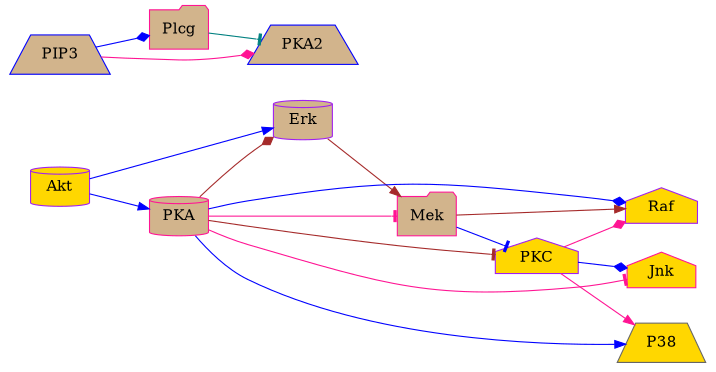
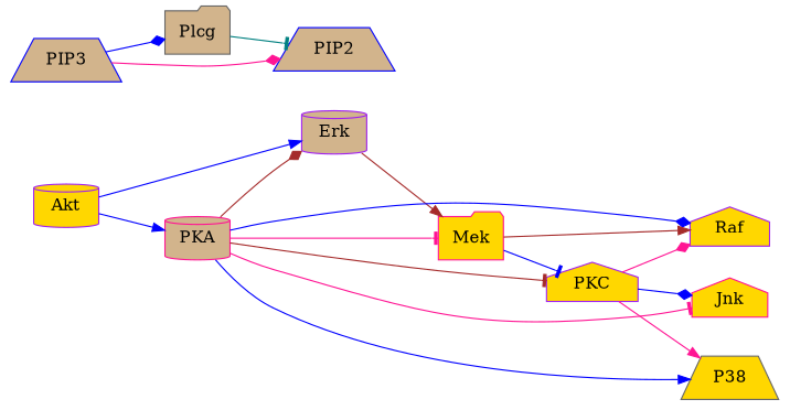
  digraph {
    rankdir=LR
    node [color=purple fillcolor=tan shape=cylinder style=filled]
    edge [arrowhead=normal color=blue]
    Akt [fillcolor=gold]
    Erk
    PKA [color=deeppink]
-   Mek [color=deeppink shape=folder]
+   Mek [color=deeppink fillcolor=gold shape=folder]
    PKC [fillcolor=gold shape=house]
    Jnk [color=deeppink fillcolor=gold shape=house]
    P38 [color=gray40 fillcolor=gold shape=trapezium]
    Raf [fillcolor=gold shape=house]
-   Plcg [color=deeppink shape=folder]
-   PIP2 [color=blue shape=trapezium label=PKA2]
+   Plcg [color=gray40 shape=folder]
+   PIP2 [color=blue shape=trapezium]
    PIP3 [color=blue shape=trapezium]
    Akt -> Erk
    Akt -> PKA
    Erk -> Mek [color=brown]
    PKA -> Erk [arrowhead=diamond color=brown]
    PKA -> Mek [arrowhead=tee color=deeppink]
    PKA -> PKC [arrowhead=tee color=brown]
    PKA -> Jnk [arrowhead=tee color=deeppink]
    PKA -> P38
    PKA -> Raf [arrowhead=diamond]
    Mek -> PKC [arrowhead=tee]
    Mek -> Raf [color=brown]
    PKC -> Jnk [arrowhead=diamond]
    PKC -> P38 [color=deeppink]
    PKC -> Raf [arrowhead=diamond color=deeppink]
    Plcg -> PIP2 [arrowhead=tee color=teal]
    PIP3 -> Plcg [arrowhead=diamond]
    PIP3 -> PIP2 [arrowhead=diamond color=deeppink]
  }
